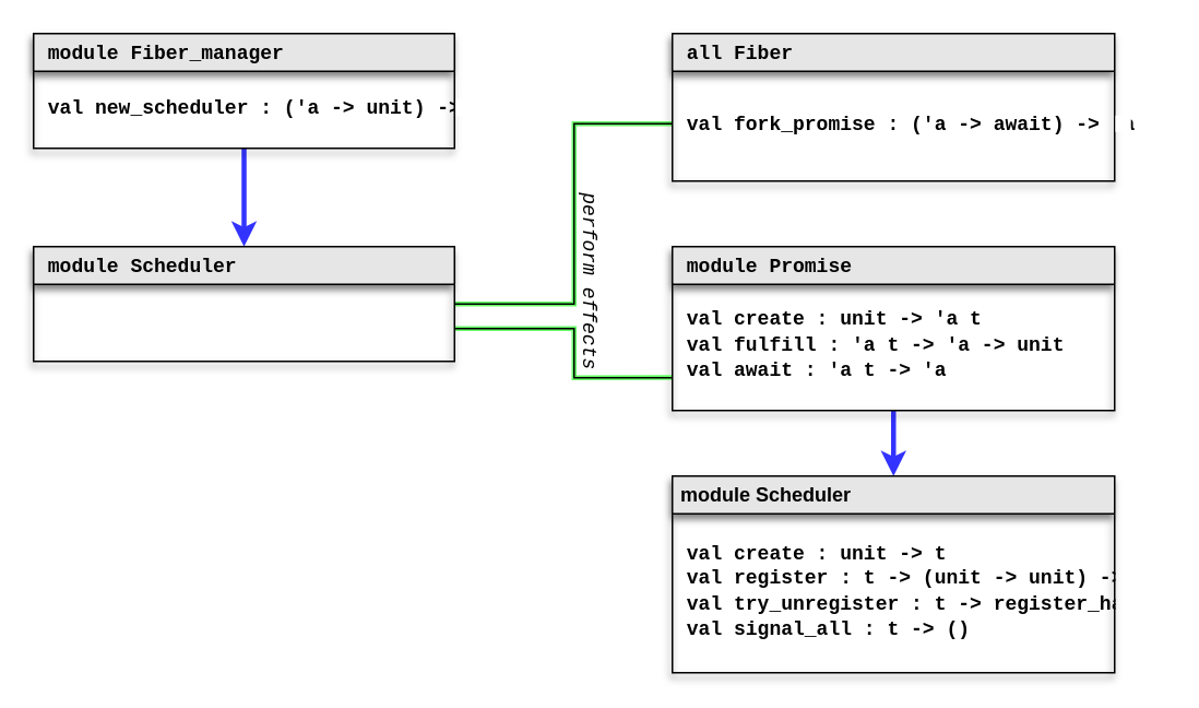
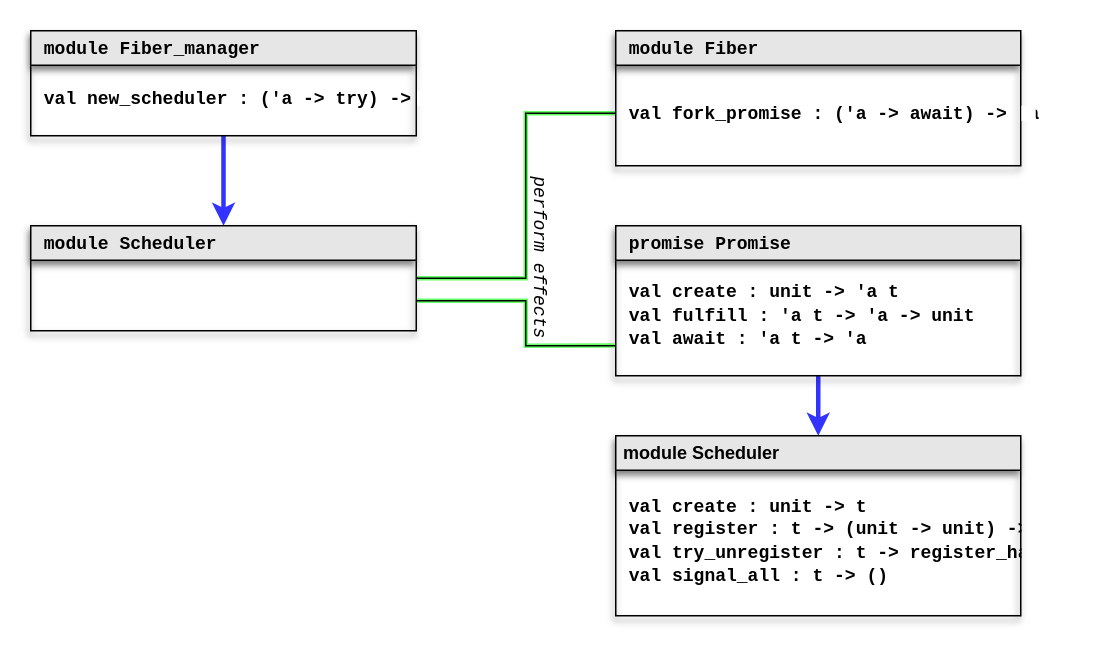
  <mxCell id="0" />
  <mxCell id="1" parent="0" />
  <mxCell id="2" style="edgeStyle=orthogonalEdgeStyle;rounded=0;orthogonalLoop=1;jettySize=auto;html=1;fillColor=#d5e8d4;strokeColor=#66FF66;strokeWidth=3;endArrow=none;endFill=0;" parent="1" edge="1"><mxGeometry relative="1" as="geometry"><mxPoint x="410" y="75" as="sourcePoint" /><mxPoint x="277.5" y="185" as="targetPoint" /><Array as="points"><mxPoint x="410" y="75" /><mxPoint x="350" y="75" /><mxPoint x="350" y="185" /></Array></mxGeometry></mxCell>
  <mxCell id="3" value="&lt;font style=&quot;font-size: 12px;&quot; face=&quot;Courier New&quot;&gt;&lt;i&gt;perform effects&lt;/i&gt;&lt;/font&gt;" style="edgeLabel;html=1;align=center;verticalAlign=middle;resizable=0;points=[];rotation=90;labelBackgroundColor=none;" parent="2" vertex="1" connectable="0"><mxGeometry x="0.178" y="2" relative="1" as="geometry"><mxPoint x="8" y="12" as="offset" /></mxGeometry></mxCell>
  <mxCell id="4" style="edgeStyle=orthogonalEdgeStyle;rounded=0;orthogonalLoop=1;jettySize=auto;html=1;exitX=0.5;exitY=1;exitDx=0;exitDy=0;entryX=0.5;entryY=0;entryDx=0;entryDy=0;strokeWidth=3;strokeColor=#3333FF;" parent="1" source="5" target="9" edge="1"><mxGeometry relative="1" as="geometry" /></mxCell>
  <mxCell id="5" value="&lt;font face=&quot;Courier New&quot;&gt;&amp;nbsp;module Fiber_manager&lt;/font&gt;" style="swimlane;whiteSpace=wrap;html=1;align=left;startSize=23;shadow=1;direction=east;shadowOffsetX=-1;shadowBlur=2;shadowOpacity=50;fillColor=#E6E6E6;" parent="1" vertex="1"><mxGeometry x="20" y="20" width="257" height="70" as="geometry"><mxRectangle x="60" y="80" width="140" height="30" as="alternateBounds" /></mxGeometry></mxCell>
- <mxCell id="6" value="&lt;div align=&quot;left&quot;&gt;&lt;font face=&quot;Courier New&quot;&gt;&amp;nbsp;&lt;/font&gt;&lt;font face=&quot;Courier New&quot;&gt;&lt;b&gt;val new_scheduler : ('a -&amp;gt; unit) -&amp;gt; &lt;br&gt;&lt;/b&gt;&lt;/font&gt;&lt;/div&gt;" style="text;html=1;align=left;verticalAlign=middle;resizable=0;points=[];autosize=1;strokeColor=none;fillColor=none;" parent="5" vertex="1"><mxGeometry y="30" width="280" height="30" as="geometry" /></mxCell>
- <mxCell id="7" value="&lt;font face=&quot;Courier New&quot;&gt;&amp;nbsp;all Fiber&lt;/font&gt;" style="swimlane;whiteSpace=wrap;html=1;align=left;startSize=23;shadow=1;direction=east;shadowOffsetX=-1;shadowBlur=2;shadowOpacity=50;fillColor=#E6E6E6;" parent="1" vertex="1"><mxGeometry x="410" y="20" width="270" height="90" as="geometry"><mxRectangle x="60" y="80" width="140" height="30" as="alternateBounds" /></mxGeometry></mxCell>
+ <mxCell id="6" value="&lt;div align=&quot;left&quot;&gt;&lt;font face=&quot;Courier New&quot;&gt;&amp;nbsp;&lt;/font&gt;&lt;font face=&quot;Courier New&quot;&gt;&lt;b&gt;val new_scheduler : ('a -&amp;gt; try) -&amp;gt; &lt;br&gt;&lt;/b&gt;&lt;/font&gt;&lt;/div&gt;" style="text;html=1;align=left;verticalAlign=middle;resizable=0;points=[];autosize=1;strokeColor=none;fillColor=none;" parent="5" vertex="1"><mxGeometry y="30" width="280" height="30" as="geometry" /></mxCell>
+ <mxCell id="7" value="&lt;font face=&quot;Courier New&quot;&gt;&amp;nbsp;module Fiber&lt;/font&gt;" style="swimlane;whiteSpace=wrap;html=1;align=left;startSize=23;shadow=1;direction=east;shadowOffsetX=-1;shadowBlur=2;shadowOpacity=50;fillColor=#E6E6E6;" parent="1" vertex="1"><mxGeometry x="410" y="20" width="270" height="90" as="geometry"><mxRectangle x="60" y="80" width="140" height="30" as="alternateBounds" /></mxGeometry></mxCell>
  <mxCell id="8" value="&lt;font face=&quot;Courier New&quot;&gt;&lt;b&gt;&amp;nbsp;&lt;/b&gt;&lt;/font&gt;&lt;font face=&quot;Courier New&quot;&gt;&lt;b&gt;val fork_promise : &lt;/b&gt;&lt;/font&gt;&lt;font face=&quot;Courier New&quot;&gt;&lt;b&gt;('a -&amp;gt; await) -&amp;gt; 'a&lt;br&gt;&lt;/b&gt;&lt;/font&gt;" style="text;html=1;align=left;verticalAlign=middle;resizable=0;points=[];autosize=1;strokeColor=none;fillColor=none;" parent="7" vertex="1"><mxGeometry y="40" width="300" height="30" as="geometry" /></mxCell>
  <mxCell id="9" value="&lt;font face=&quot;Courier New&quot;&gt;&amp;nbsp;module Scheduler&lt;/font&gt;" style="swimlane;whiteSpace=wrap;html=1;align=left;startSize=23;shadow=1;direction=east;shadowOffsetX=-1;shadowBlur=2;shadowOpacity=50;fillColor=#E6E6E6;" parent="1" vertex="1"><mxGeometry x="20" y="150" width="257" height="70" as="geometry"><mxRectangle x="60" y="80" width="140" height="30" as="alternateBounds" /></mxGeometry></mxCell>
  <mxCell id="10" style="edgeStyle=orthogonalEdgeStyle;rounded=0;orthogonalLoop=1;jettySize=auto;html=1;exitX=0.5;exitY=1;exitDx=0;exitDy=0;entryX=0.5;entryY=0;entryDx=0;entryDy=0;strokeWidth=3;strokeColor=#3333FF;" parent="1" source="11" target="15" edge="1"><mxGeometry relative="1" as="geometry" /></mxCell>
- <mxCell id="11" value="&lt;font face=&quot;Courier New&quot;&gt;&amp;nbsp;module Promise&lt;/font&gt;" style="swimlane;whiteSpace=wrap;html=1;align=left;startSize=23;shadow=1;direction=east;shadowOffsetX=-1;shadowBlur=2;shadowOpacity=50;fillColor=#E6E6E6;" parent="1" vertex="1"><mxGeometry x="410" y="150" width="270" height="100" as="geometry"><mxRectangle x="60" y="80" width="140" height="30" as="alternateBounds" /></mxGeometry></mxCell>
+ <mxCell id="11" value="&lt;font face=&quot;Courier New&quot;&gt;&amp;nbsp;promise Promise&lt;/font&gt;" style="swimlane;whiteSpace=wrap;html=1;align=left;startSize=23;shadow=1;direction=east;shadowOffsetX=-1;shadowBlur=2;shadowOpacity=50;fillColor=#E6E6E6;" parent="1" vertex="1"><mxGeometry x="410" y="150" width="270" height="100" as="geometry"><mxRectangle x="60" y="80" width="140" height="30" as="alternateBounds" /></mxGeometry></mxCell>
  <mxCell id="12" value="&lt;div align=&quot;left&quot;&gt;&lt;b&gt;&lt;font face=&quot;Courier New&quot;&gt;&amp;nbsp;val create : unit -&amp;gt; 'a t&lt;br&gt;&lt;/font&gt;&lt;/b&gt;&lt;/div&gt;&lt;div align=&quot;left&quot;&gt;&lt;b&gt;&lt;font face=&quot;Courier New&quot;&gt;&amp;nbsp;val fulfill : 'a t -&amp;gt; 'a -&amp;gt; unit&lt;/font&gt;&lt;/b&gt;&lt;/div&gt;&lt;div align=&quot;left&quot;&gt;&lt;b&gt;&lt;font face=&quot;Courier New&quot;&gt;&amp;nbsp;val await : 'a t -&amp;gt; 'a&lt;br&gt;&lt;/font&gt;&lt;/b&gt;&lt;/div&gt;" style="text;html=1;align=left;verticalAlign=middle;resizable=0;points=[];autosize=1;strokeColor=none;fillColor=none;" parent="11" vertex="1"><mxGeometry y="30" width="260" height="60" as="geometry" /></mxCell>
  <mxCell id="13" value="&lt;div align=&quot;left&quot;&gt;&lt;font face=&quot;Courier New&quot;&gt;&lt;b&gt;&amp;nbsp;val create : unit -&amp;gt; t&lt;/b&gt;&lt;/font&gt;&lt;/div&gt;&lt;div align=&quot;left&quot;&gt;&lt;font face=&quot;Courier New&quot;&gt;&lt;b&gt;&amp;nbsp;val register : t -&amp;gt; (unit -&amp;gt; unit) -&amp;gt; &lt;br&gt;&lt;/b&gt;&lt;/font&gt;&lt;/div&gt;&lt;div align=&quot;left&quot;&gt;&lt;font face=&quot;Courier New&quot;&gt;&lt;b&gt;&amp;nbsp;val try_unregister : t -&amp;gt; register_ha&lt;/b&gt;&lt;/font&gt;&lt;/div&gt;&lt;div align=&quot;left&quot;&gt;&lt;font face=&quot;Courier New&quot;&gt;&lt;b&gt;&amp;nbsp;val signal_all : t -&amp;gt; ()&lt;br&gt;&lt;/b&gt;&lt;/font&gt;&lt;/div&gt;" style="text;html=1;align=left;verticalAlign=middle;resizable=0;points=[];autosize=1;strokeColor=none;fillColor=none;" parent="1" vertex="1"><mxGeometry x="410" y="320" width="300" height="80" as="geometry" /></mxCell>
  <mxCell id="14" value="" style="rounded=0;whiteSpace=wrap;html=1;strokeColor=none;" parent="1" vertex="1"><mxGeometry x="680.5" y="340" width="9.5" height="40" as="geometry" /></mxCell>
  <mxCell id="15" value="&amp;nbsp;module Scheduler" style="swimlane;whiteSpace=wrap;html=1;align=left;startSize=23;shadow=1;direction=east;shadowOffsetX=-1;shadowBlur=2;shadowOpacity=50;fillColor=#E6E6E6;" parent="1" vertex="1"><mxGeometry x="410" y="290" width="270" height="120" as="geometry"><mxRectangle x="60" y="80" width="140" height="30" as="alternateBounds" /></mxGeometry></mxCell>
  <mxCell id="16" value="" style="endArrow=none;html=1;rounded=0;" edge="1" parent="1"><mxGeometry width="50" height="50" relative="1" as="geometry"><mxPoint x="277" y="185" as="sourcePoint" /><mxPoint x="410" y="75" as="targetPoint" /><Array as="points"><mxPoint x="350" y="185" /><mxPoint x="350" y="75" /></Array></mxGeometry></mxCell>
  <mxCell id="17" value="" style="endArrow=none;html=1;rounded=0;exitX=-0.002;exitY=0.83;exitDx=0;exitDy=0;exitPerimeter=0;strokeColor=#66FF66;strokeWidth=3;endFill=0;" edge="1" parent="1" source="12"><mxGeometry width="50" height="50" relative="1" as="geometry"><mxPoint x="300" y="190" as="sourcePoint" /><mxPoint x="277.5" y="200" as="targetPoint" /><Array as="points"><mxPoint x="350" y="230" /><mxPoint x="350" y="200" /></Array></mxGeometry></mxCell>
  <mxCell id="18" value="" style="endArrow=none;html=1;rounded=0;endFill=0;" edge="1" parent="1"><mxGeometry width="50" height="50" relative="1" as="geometry"><mxPoint x="410" y="230" as="sourcePoint" /><mxPoint x="277" y="200" as="targetPoint" /><Array as="points"><mxPoint x="350" y="230" /><mxPoint x="350" y="200" /></Array></mxGeometry></mxCell>
  <mxCell id="19" value="" style="rounded=0;whiteSpace=wrap;html=1;strokeColor=none;" vertex="1" parent="1"><mxGeometry x="680.5" y="70" width="9.5" height="10" as="geometry" /></mxCell>
  <mxCell id="20" value="" style="rounded=0;whiteSpace=wrap;html=1;strokeColor=none;shadow=0;" vertex="1" parent="1"><mxGeometry x="277.5" y="60" width="9" height="10" as="geometry" /></mxCell>
